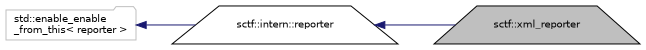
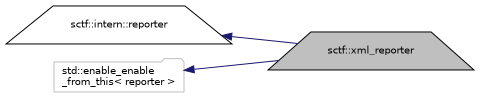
  digraph {
    rankdir=LR
    node [color=black fillcolor=white fontname=Helvetica fontsize=10 shape=trapezium style=filled]
    edge [color=midnightblue dir=back fontname=Helvetica fontsize=10 labelfontname=Helvetica labelfontsize=10 style=solid]
    n1 [fillcolor=grey75 fontcolor=black height=0.2 label="sctf::xml_reporter" width=0.4]
    n2 [height=0.2 label="sctf::intern::reporter" width=0.4]
    n3 [color=grey75 height=0.2 label="std::enable_enable\l_from_this\< reporter \>" shape=folder width=0.4]
    n2 -> n1
-   n3 -> n2
+   n3 -> n1
  }
